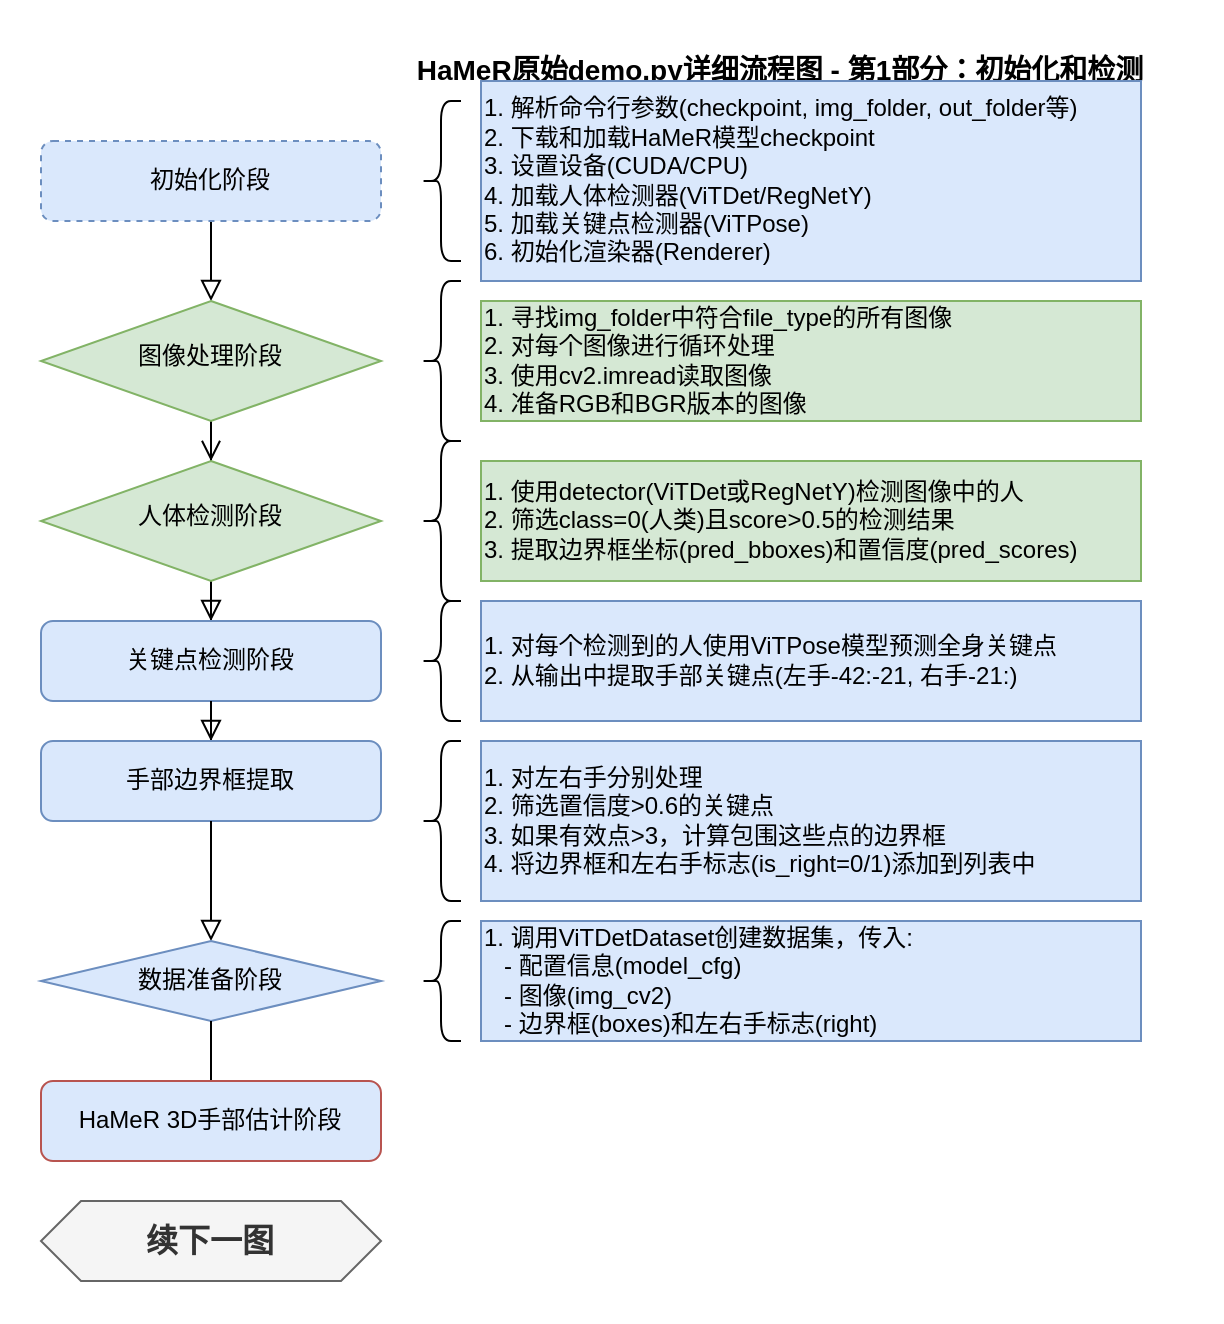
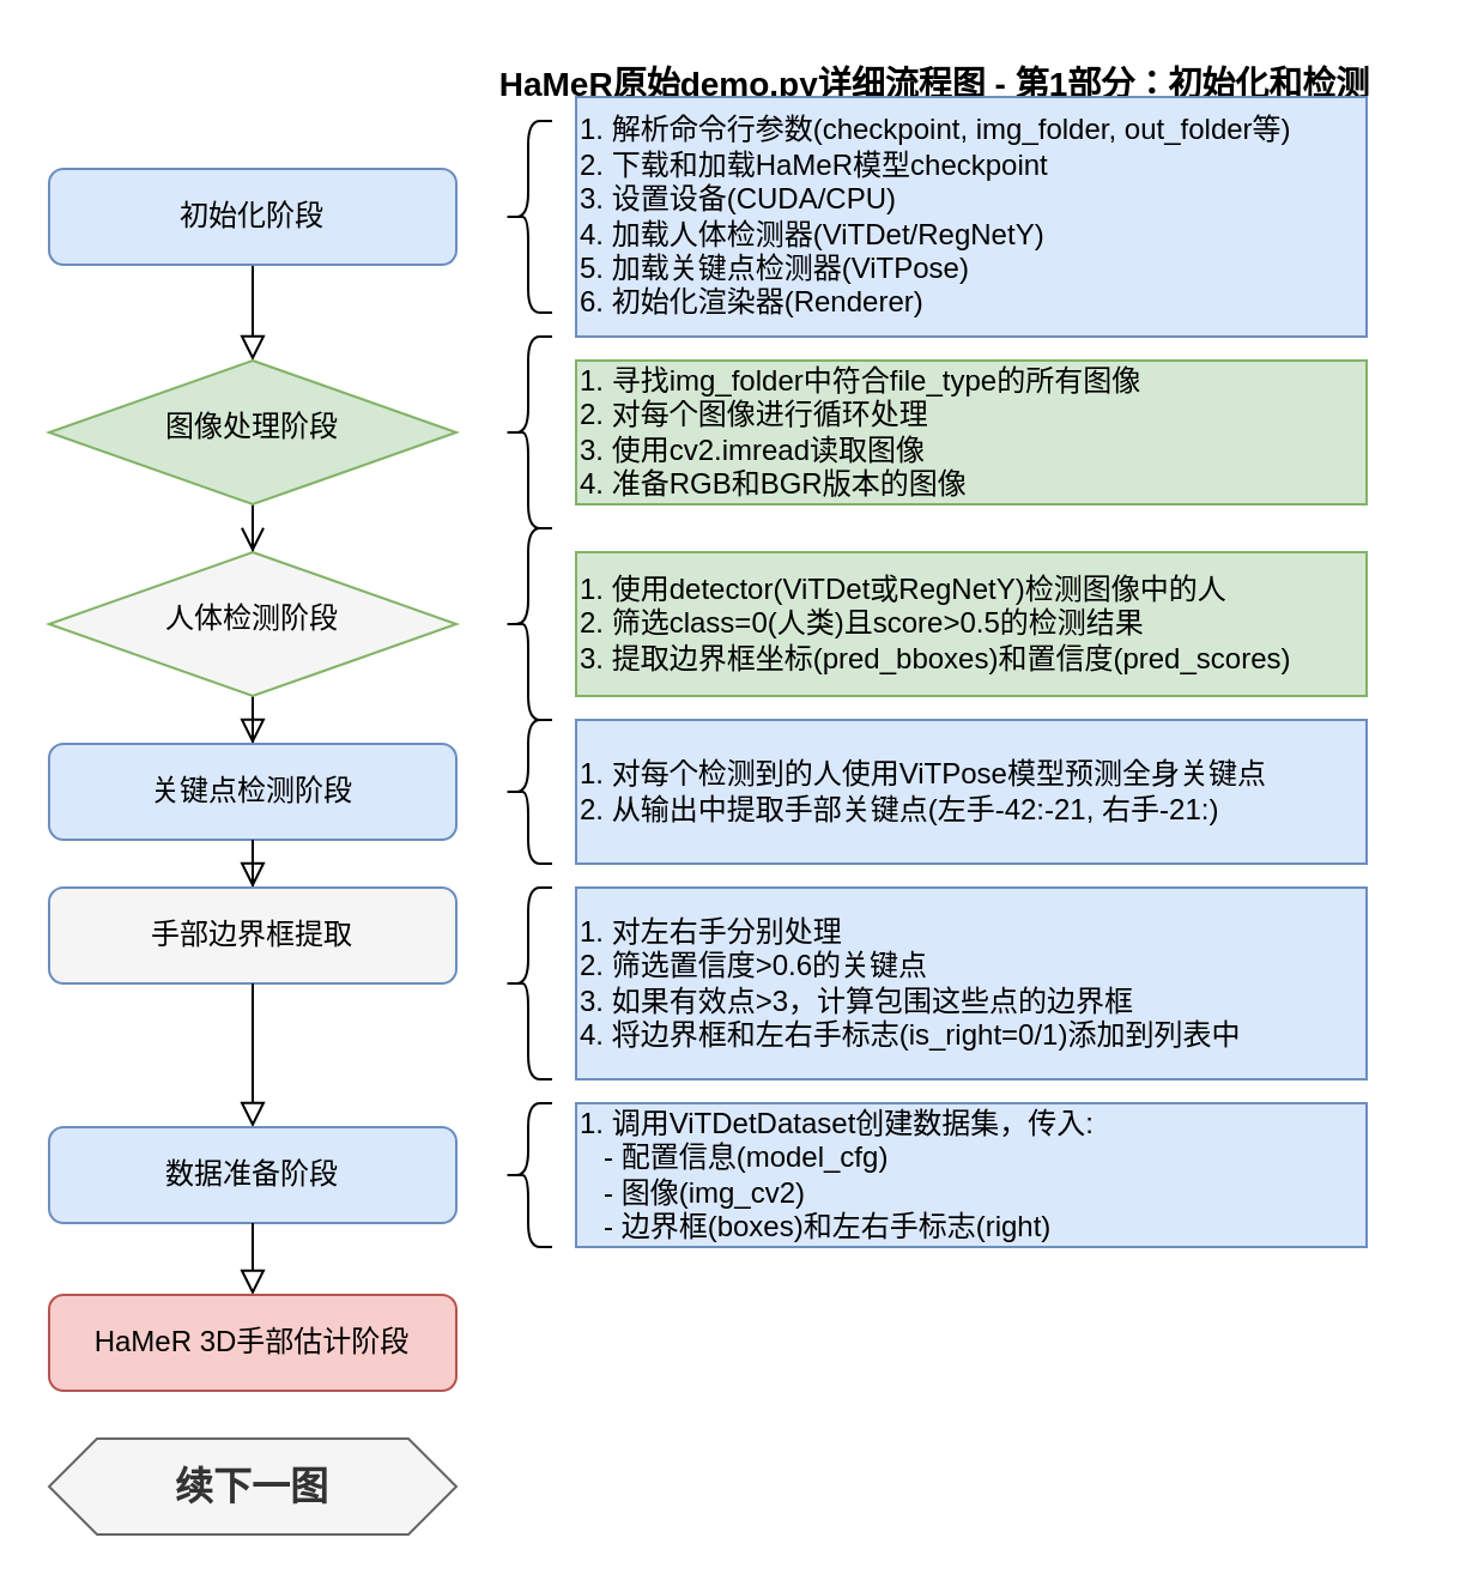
  <mxCell id="0" />
  <mxCell id="1" parent="0" />
  <mxCell id="2" value="" style="rounded=0;html=1;jettySize=auto;orthogonalLoop=1;fontSize=11;endArrow=block;endFill=0;endSize=8;strokeWidth=1;shadow=0;labelBackgroundColor=none;edgeStyle=orthogonalEdgeStyle;" parent="1" source="3" target="8" edge="1"><mxGeometry relative="1" as="geometry" /></mxCell>
- <mxCell id="3" value="初始化阶段" style="rounded=1;whiteSpace=wrap;html=1;fontSize=12;glass=0;strokeWidth=1;shadow=0;fillColor=#dae8fc;strokeColor=#6c8ebf;dashed=1;" parent="1" vertex="1"><mxGeometry x="20" y="70" width="170" height="40" as="geometry" /></mxCell>
+ <mxCell id="3" value="初始化阶段" style="rounded=1;whiteSpace=wrap;html=1;fontSize=12;glass=0;strokeWidth=1;shadow=0;fillColor=#dae8fc;strokeColor=#6c8ebf;" parent="1" vertex="1"><mxGeometry x="20" y="70" width="170" height="40" as="geometry" /></mxCell>
  <mxCell id="4" value="&lt;font style=&quot;font-size: 14px;&quot;&gt;&lt;b&gt;HaMeR原始demo.py详细流程图 - 第1部分：初始化和检测&lt;/b&gt;&lt;/font&gt;" style="text;html=1;strokeColor=none;fillColor=none;align=center;verticalAlign=middle;whiteSpace=wrap;rounded=0;" vertex="1" parent="1"><mxGeometry x="190" y="20" width="400" height="30" as="geometry" /></mxCell>
  <mxCell id="5" value="" style="shape=curlyBracket;whiteSpace=wrap;html=1;rounded=1;labelPosition=left;verticalLabelPosition=middle;align=right;verticalAlign=middle;" vertex="1" parent="1"><mxGeometry x="210" y="50" width="20" height="80" as="geometry" /></mxCell>
  <mxCell id="6" value="1. 解析命令行参数(checkpoint, img_folder, out_folder等)&lt;br&gt;2. 下载和加载HaMeR模型checkpoint&lt;br&gt;3. 设置设备(CUDA/CPU)&lt;br&gt;4. 加载人体检测器(ViTDet/RegNetY)&lt;br&gt;5. 加载关键点检测器(ViTPose)&lt;br&gt;6. 初始化渲染器(Renderer)" style="rounded=0;whiteSpace=wrap;html=1;align=left;fillColor=#dae8fc;strokeColor=#6c8ebf;" vertex="1" parent="1"><mxGeometry x="240" y="40" width="330" height="100" as="geometry" /></mxCell>
  <mxCell id="7" value="" style="rounded=0;html=1;jettySize=auto;orthogonalLoop=1;fontSize=11;endArrow=open;endFill=0;endSize=8;strokeWidth=1;shadow=0;labelBackgroundColor=none;edgeStyle=orthogonalEdgeStyle;" parent="1" source="8" target="12" edge="1"><mxGeometry y="20" relative="1" as="geometry"><mxPoint as="offset" /></mxGeometry></mxCell>
  <mxCell id="8" value="图像处理阶段" style="rhombus;whiteSpace=wrap;html=1;shadow=0;fontFamily=Helvetica;fontSize=12;align=center;strokeWidth=1;spacing=6;spacingTop=-4;fillColor=#d5e8d4;strokeColor=#82b366;" parent="1" vertex="1"><mxGeometry x="20" y="150" width="170" height="60" as="geometry" /></mxCell>
  <mxCell id="9" value="" style="shape=curlyBracket;whiteSpace=wrap;html=1;rounded=1;labelPosition=left;verticalLabelPosition=middle;align=right;verticalAlign=middle;" vertex="1" parent="1"><mxGeometry x="210" y="140" width="20" height="80" as="geometry" /></mxCell>
  <mxCell id="10" value="1. 寻找img_folder中符合file_type的所有图像&lt;br&gt;2. 对每个图像进行循环处理&lt;br&gt;3. 使用cv2.imread读取图像&lt;br&gt;4. 准备RGB和BGR版本的图像" style="rounded=0;whiteSpace=wrap;html=1;align=left;fillColor=#d5e8d4;strokeColor=#82b366;" vertex="1" parent="1"><mxGeometry x="240" y="150" width="330" height="60" as="geometry" /></mxCell>
  <mxCell id="11" value="" style="rounded=0;html=1;jettySize=auto;orthogonalLoop=1;fontSize=11;endArrow=block;endFill=0;endSize=8;strokeWidth=1;shadow=0;labelBackgroundColor=none;edgeStyle=orthogonalEdgeStyle;" parent="1" source="12" target="15" edge="1"><mxGeometry x="0.333" y="20" relative="1" as="geometry"><mxPoint as="offset" /></mxGeometry></mxCell>
- <mxCell id="12" value="人体检测阶段" style="rhombus;whiteSpace=wrap;html=1;shadow=0;fontFamily=Helvetica;fontSize=12;align=center;strokeWidth=1;spacing=6;spacingTop=-4;fillColor=#d5e8d4;strokeColor=#82b366;" parent="1" vertex="1"><mxGeometry x="20" y="230" width="170" height="60" as="geometry" /></mxCell>
+ <mxCell id="12" value="人体检测阶段" style="rhombus;whiteSpace=wrap;html=1;shadow=0;fontFamily=Helvetica;fontSize=12;align=center;strokeWidth=1;spacing=6;spacingTop=-4;fillColor=#f5f5f5;strokeColor=#82b366;" parent="1" vertex="1"><mxGeometry x="20" y="230" width="170" height="60" as="geometry" /></mxCell>
  <mxCell id="13" value="" style="shape=curlyBracket;whiteSpace=wrap;html=1;rounded=1;labelPosition=left;verticalLabelPosition=middle;align=right;verticalAlign=middle;" vertex="1" parent="1"><mxGeometry x="210" y="220" width="20" height="80" as="geometry" /></mxCell>
  <mxCell id="14" value="1. 使用detector(ViTDet或RegNetY)检测图像中的人&lt;br&gt;2. 筛选class=0(人类)且score&amp;gt;0.5的检测结果&lt;br&gt;3. 提取边界框坐标(pred_bboxes)和置信度(pred_scores)" style="rounded=0;whiteSpace=wrap;html=1;align=left;fillColor=#d5e8d4;strokeColor=#82b366;" vertex="1" parent="1"><mxGeometry x="240" y="230" width="330" height="60" as="geometry" /></mxCell>
  <mxCell id="15" value="关键点检测阶段" style="rounded=1;whiteSpace=wrap;html=1;fontSize=12;glass=0;strokeWidth=1;shadow=0;fillColor=#dae8fc;strokeColor=#6c8ebf;" parent="1" vertex="1"><mxGeometry x="20" y="310" width="170" height="40" as="geometry" /></mxCell>
  <mxCell id="16" value="" style="shape=curlyBracket;whiteSpace=wrap;html=1;rounded=1;labelPosition=left;verticalLabelPosition=middle;align=right;verticalAlign=middle;" vertex="1" parent="1"><mxGeometry x="210" y="300" width="20" height="60" as="geometry" /></mxCell>
  <mxCell id="17" value="1. 对每个检测到的人使用ViTPose模型预测全身关键点&lt;br&gt;2. 从输出中提取手部关键点(左手-42:-21, 右手-21:)" style="rounded=0;whiteSpace=wrap;html=1;align=left;fillColor=#dae8fc;strokeColor=#6c8ebf;" vertex="1" parent="1"><mxGeometry x="240" y="300" width="330" height="60" as="geometry" /></mxCell>
  <mxCell id="18" value="" style="rounded=0;html=1;jettySize=auto;orthogonalLoop=1;fontSize=11;endArrow=block;endFill=0;endSize=8;strokeWidth=1;shadow=0;labelBackgroundColor=none;edgeStyle=orthogonalEdgeStyle;entryX=0.5;entryY=0;entryDx=0;entryDy=0;" parent="1" source="15" target="19" edge="1"><mxGeometry relative="1" as="geometry"><mxPoint x="105" y="350" as="sourcePoint" /><mxPoint x="105" y="400" as="targetPoint" /></mxGeometry></mxCell>
- <mxCell id="19" value="手部边界框提取" style="rounded=1;whiteSpace=wrap;html=1;fontSize=12;glass=0;strokeWidth=1;shadow=0;fillColor=#dae8fc;strokeColor=#6c8ebf;" parent="1" vertex="1"><mxGeometry x="20" y="370" width="170" height="40" as="geometry" /></mxCell>
+ <mxCell id="19" value="手部边界框提取" style="rounded=1;whiteSpace=wrap;html=1;fontSize=12;glass=0;strokeWidth=1;shadow=0;fillColor=#f5f5f5;strokeColor=#6c8ebf;" parent="1" vertex="1"><mxGeometry x="20" y="370" width="170" height="40" as="geometry" /></mxCell>
  <mxCell id="20" value="" style="shape=curlyBracket;whiteSpace=wrap;html=1;rounded=1;labelPosition=left;verticalLabelPosition=middle;align=right;verticalAlign=middle;" vertex="1" parent="1"><mxGeometry x="210" y="370" width="20" height="80" as="geometry" /></mxCell>
  <mxCell id="21" value="1. 对左右手分别处理&lt;br&gt;2. 筛选置信度&amp;gt;0.6的关键点&lt;br&gt;3. 如果有效点&amp;gt;3，计算包围这些点的边界框&lt;br&gt;4. 将边界框和左右手标志(is_right=0/1)添加到列表中" style="rounded=0;whiteSpace=wrap;html=1;align=left;fillColor=#dae8fc;strokeColor=#6c8ebf;" vertex="1" parent="1"><mxGeometry x="240" y="370" width="330" height="80" as="geometry" /></mxCell>
  <mxCell id="22" value="" style="rounded=0;html=1;jettySize=auto;orthogonalLoop=1;fontSize=11;endArrow=block;endFill=0;endSize=8;strokeWidth=1;shadow=0;labelBackgroundColor=none;edgeStyle=orthogonalEdgeStyle;entryX=0.5;entryY=0;entryDx=0;entryDy=0;" parent="1" source="19" target="23" edge="1"><mxGeometry relative="1" as="geometry"><mxPoint x="105" y="420" as="sourcePoint" /><mxPoint x="105" y="470" as="targetPoint" /></mxGeometry></mxCell>
- <mxCell id="23" value="数据准备阶段" style="rhombus;whiteSpace=wrap;html=1;fontSize=12;glass=0;strokeWidth=1;shadow=0;fillColor=#dae8fc;strokeColor=#6c8ebf;" parent="1" vertex="1"><mxGeometry x="20" y="470" width="170" height="40" as="geometry" /></mxCell>
+ <mxCell id="23" value="数据准备阶段" style="rounded=1;whiteSpace=wrap;html=1;fontSize=12;glass=0;strokeWidth=1;shadow=0;fillColor=#dae8fc;strokeColor=#6c8ebf;" parent="1" vertex="1"><mxGeometry x="20" y="470" width="170" height="40" as="geometry" /></mxCell>
  <mxCell id="24" value="" style="shape=curlyBracket;whiteSpace=wrap;html=1;rounded=1;labelPosition=left;verticalLabelPosition=middle;align=right;verticalAlign=middle;" vertex="1" parent="1"><mxGeometry x="210" y="460" width="20" height="60" as="geometry" /></mxCell>
  <mxCell id="25" value="1. 调用ViTDetDataset创建数据集，传入:&lt;br&gt;&amp;nbsp; &amp;nbsp;- 配置信息(model_cfg)&lt;br&gt;&amp;nbsp; &amp;nbsp;- 图像(img_cv2)&lt;br&gt;&amp;nbsp; &amp;nbsp;- 边界框(boxes)和左右手标志(right)" style="rounded=0;whiteSpace=wrap;html=1;align=left;fillColor=#dae8fc;strokeColor=#6c8ebf;" vertex="1" parent="1"><mxGeometry x="240" y="460" width="330" height="60" as="geometry" /></mxCell>
- <mxCell id="26" value="" style="rounded=0;html=1;jettySize=auto;orthogonalLoop=1;fontSize=11;endArrow=none;endFill=0;endSize=8;strokeWidth=1;shadow=0;labelBackgroundColor=none;edgeStyle=orthogonalEdgeStyle;entryX=0.5;entryY=0;entryDx=0;entryDy=0;" parent="1" source="23" target="27" edge="1"><mxGeometry relative="1" as="geometry"><mxPoint x="105" y="460" as="sourcePoint" /><mxPoint x="105" y="510" as="targetPoint" /></mxGeometry></mxCell>
- <mxCell id="27" value="HaMeR 3D手部估计阶段" style="rounded=1;whiteSpace=wrap;html=1;fontSize=12;glass=0;strokeWidth=1;shadow=0;fillColor=#dae8fc;strokeColor=#b85450;" parent="1" vertex="1"><mxGeometry x="20" y="540" width="170" height="40" as="geometry" /></mxCell>
+ <mxCell id="26" value="" style="rounded=0;html=1;jettySize=auto;orthogonalLoop=1;fontSize=11;endArrow=block;endFill=0;endSize=8;strokeWidth=1;shadow=0;labelBackgroundColor=none;edgeStyle=orthogonalEdgeStyle;entryX=0.5;entryY=0;entryDx=0;entryDy=0;" parent="1" source="23" target="27" edge="1"><mxGeometry relative="1" as="geometry"><mxPoint x="105" y="460" as="sourcePoint" /><mxPoint x="105" y="510" as="targetPoint" /></mxGeometry></mxCell>
+ <mxCell id="27" value="HaMeR 3D手部估计阶段" style="rounded=1;whiteSpace=wrap;html=1;fontSize=12;glass=0;strokeWidth=1;shadow=0;fillColor=#f8cecc;strokeColor=#b85450;" parent="1" vertex="1"><mxGeometry x="20" y="540" width="170" height="40" as="geometry" /></mxCell>
  <mxCell id="28" value="续下一图" style="shape=hexagon;perimeter=hexagonPerimeter2;whiteSpace=wrap;html=1;fixedSize=1;fillColor=#f5f5f5;strokeColor=#666666;fontColor=#333333;fontSize=16;fontStyle=1" vertex="1" parent="1"><mxGeometry x="20" y="600" width="170" height="40" as="geometry" /></mxCell>
